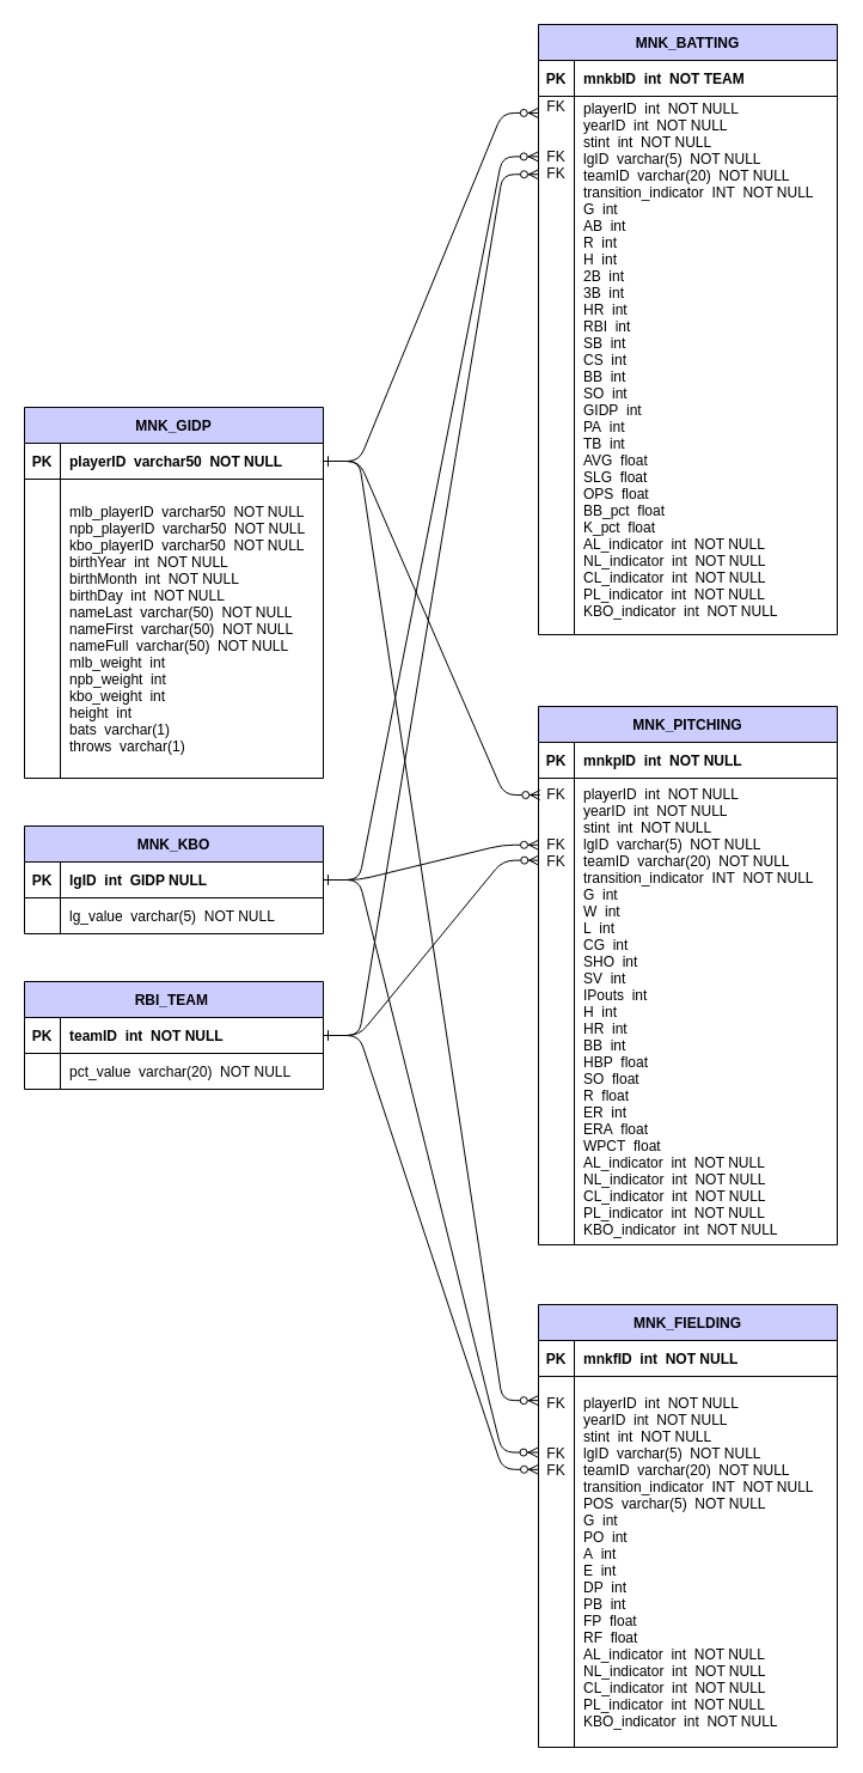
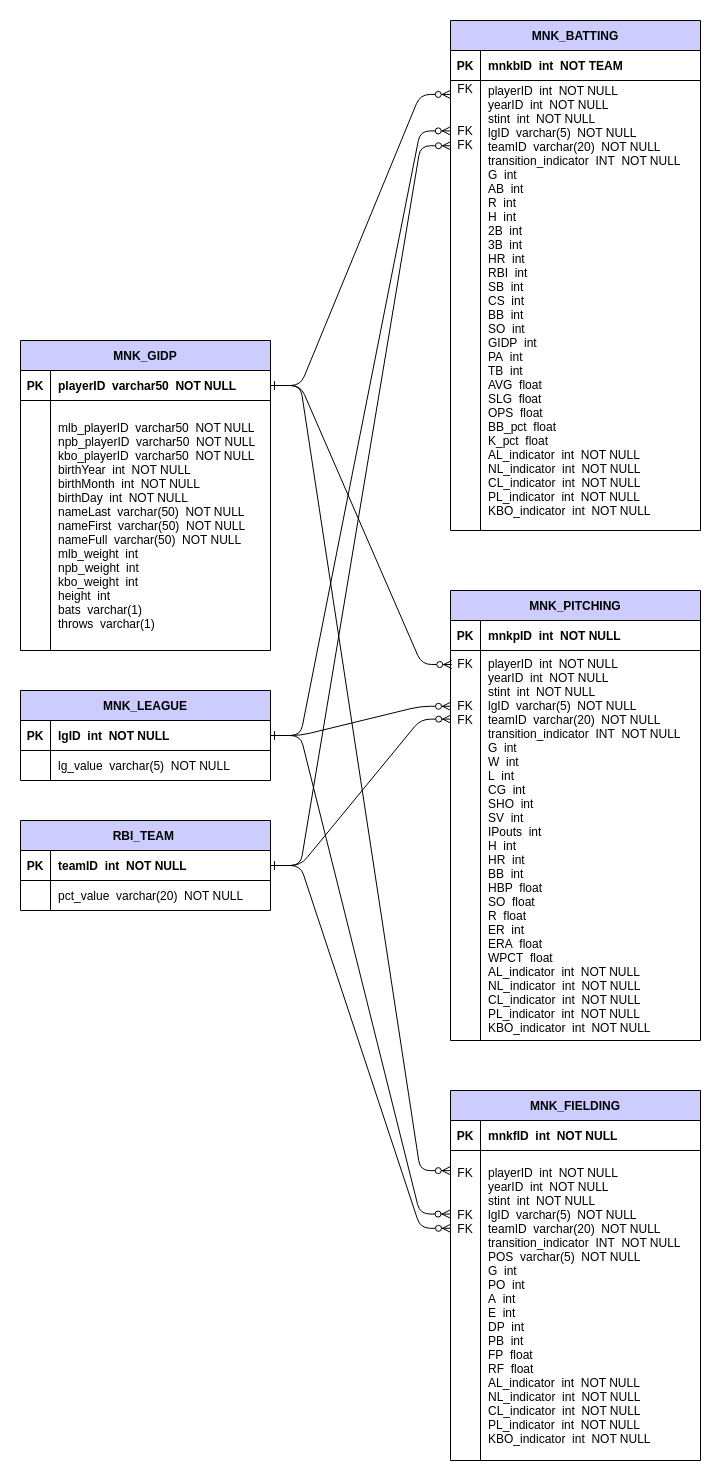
  <mxCell id="0" />
  <mxCell id="1" parent="0" />
  <mxCell id="2" value="" style="edgeStyle=entityRelationEdgeStyle;endArrow=ERzeroToMany;startArrow=ERone;endFill=1;startFill=0;exitX=1;exitY=0.5;exitDx=0;exitDy=0;entryX=-0.001;entryY=0.031;entryDx=0;entryDy=0;entryPerimeter=0;" parent="1" source="31" target="9" edge="1"><mxGeometry width="100" height="100" relative="1" as="geometry"><mxPoint x="310" y="815" as="sourcePoint" /><mxPoint x="390" y="100" as="targetPoint" /><Array as="points"><mxPoint x="310" y="740" /><mxPoint x="374" y="282.55" /><mxPoint x="380" y="90" /><mxPoint x="374" y="342.55" /></Array></mxGeometry></mxCell>
  <mxCell id="3" value="" style="shape=partialRectangle;collapsible=0;dropTarget=0;pointerEvents=0;fillColor=none;points=[[0,0.5],[1,0.5]];portConstraint=eastwest;top=0;left=0;right=0;bottom=0;" parent="1" vertex="1"><mxGeometry x="50" y="600" width="250" height="30" as="geometry" /></mxCell>
  <mxCell id="4" value="" style="shape=partialRectangle;overflow=hidden;connectable=0;fillColor=none;top=0;left=0;bottom=0;right=0;" parent="3" vertex="1"><mxGeometry width="30" height="30" as="geometry"><mxRectangle width="30" height="30" as="alternateBounds" /></mxGeometry></mxCell>
  <mxCell id="5" value="MNK_BATTING" style="shape=table;startSize=30;container=1;collapsible=1;childLayout=tableLayout;fixedRows=1;rowLines=5;fontStyle=1;align=center;resizeLast=1;fillColor=#CCCCFF;" parent="1" vertex="1"><mxGeometry x="450" y="20" width="250" height="510" as="geometry"><mxRectangle x="120" y="120" width="120" height="30" as="alternateBounds" /></mxGeometry></mxCell>
  <mxCell id="6" value="" style="shape=partialRectangle;collapsible=0;dropTarget=0;pointerEvents=0;fillColor=none;points=[[0,0.5],[1,0.5]];portConstraint=eastwest;top=0;left=0;right=0;bottom=1;" parent="5" vertex="1"><mxGeometry y="30" width="250" height="30" as="geometry" /></mxCell>
  <mxCell id="7" value="PK" style="shape=partialRectangle;overflow=hidden;connectable=0;fillColor=none;top=0;left=0;bottom=0;right=0;fontStyle=1;" parent="6" vertex="1"><mxGeometry width="30" height="30" as="geometry"><mxRectangle width="30" height="30" as="alternateBounds" /></mxGeometry></mxCell>
  <mxCell id="8" value="mnkbID  int  NOT TEAM" style="shape=partialRectangle;overflow=hidden;connectable=0;fillColor=none;top=0;left=0;bottom=0;right=0;align=left;spacingLeft=6;fontStyle=1;" parent="6" vertex="1"><mxGeometry x="30" width="220" height="30" as="geometry"><mxRectangle width="220" height="30" as="alternateBounds" /></mxGeometry></mxCell>
  <mxCell id="9" value="" style="shape=partialRectangle;collapsible=0;dropTarget=0;pointerEvents=0;fillColor=none;points=[[0,0.5],[1,0.5]];portConstraint=eastwest;top=0;left=0;right=0;bottom=0;" parent="5" vertex="1"><mxGeometry y="60" width="250" height="450" as="geometry" /></mxCell>
  <mxCell id="10" value="FK&#10;&#10;&#10;FK&#10;FK&#10;&#10;&#10;&#10;&#10;&#10;&#10;&#10;&#10;&#10;&#10;&#10;&#10;&#10;&#10;&#10;&#10;&#10;&#10;&#10;&#10;&#10;&#10;&#10;&#10;&#10;&#10;" style="shape=partialRectangle;overflow=hidden;connectable=0;fillColor=none;top=0;left=0;bottom=0;right=0;" parent="9" vertex="1"><mxGeometry width="30" height="450" as="geometry"><mxRectangle width="30" height="450" as="alternateBounds" /></mxGeometry></mxCell>
  <mxCell id="11" value="" style="shape=partialRectangle;overflow=hidden;connectable=0;fillColor=none;top=0;left=0;bottom=0;right=0;align=left;spacingLeft=6;" parent="9" vertex="1"><mxGeometry x="30" width="220" height="450" as="geometry"><mxRectangle width="220" height="450" as="alternateBounds" /></mxGeometry></mxCell>
  <mxCell id="12" value="" style="shape=partialRectangle;collapsible=0;dropTarget=0;pointerEvents=0;fillColor=none;points=[[0,0.5],[1,0.5]];portConstraint=eastwest;top=0;left=0;right=0;bottom=0;" parent="1" vertex="1"><mxGeometry x="440" y="400" width="250" height="30" as="geometry" /></mxCell>
  <mxCell id="13" value="MNK_PITCHING" style="shape=table;startSize=30;container=1;collapsible=1;childLayout=tableLayout;fixedRows=1;rowLines=5;fontStyle=1;align=center;resizeLast=1;fillColor=#CCCCFF;" parent="1" vertex="1"><mxGeometry x="450" y="590" width="250" height="450" as="geometry"><mxRectangle x="120" y="120" width="120" height="30" as="alternateBounds" /></mxGeometry></mxCell>
  <mxCell id="14" value="" style="shape=partialRectangle;collapsible=0;dropTarget=0;pointerEvents=0;fillColor=none;points=[[0,0.5],[1,0.5]];portConstraint=eastwest;top=0;left=0;right=0;bottom=1;" parent="13" vertex="1"><mxGeometry y="30" width="250" height="30" as="geometry" /></mxCell>
  <mxCell id="15" value="PK" style="shape=partialRectangle;overflow=hidden;connectable=0;fillColor=none;top=0;left=0;bottom=0;right=0;fontStyle=1;" parent="14" vertex="1"><mxGeometry width="30" height="30" as="geometry"><mxRectangle width="30" height="30" as="alternateBounds" /></mxGeometry></mxCell>
  <mxCell id="16" value="mnkpID  int  NOT NULL" style="shape=partialRectangle;overflow=hidden;connectable=0;fillColor=none;top=0;left=0;bottom=0;right=0;align=left;spacingLeft=6;fontStyle=1;" parent="14" vertex="1"><mxGeometry x="30" width="220" height="30" as="geometry"><mxRectangle width="220" height="30" as="alternateBounds" /></mxGeometry></mxCell>
  <mxCell id="17" value="" style="shape=partialRectangle;collapsible=0;dropTarget=0;pointerEvents=0;fillColor=none;points=[[0,0.5],[1,0.5]];portConstraint=eastwest;top=0;left=0;right=0;bottom=0;" parent="13" vertex="1"><mxGeometry y="60" width="250" height="390" as="geometry" /></mxCell>
  <mxCell id="18" value="FK&#10;&#10;&#10;FK&#10;FK&#10;&#10;&#10;&#10;&#10;&#10;&#10;&#10;&#10;&#10;&#10;&#10;&#10;&#10;&#10;&#10;&#10;&#10;&#10;&#10;&#10;&#10;" style="shape=partialRectangle;overflow=hidden;connectable=0;fillColor=none;top=0;left=0;bottom=0;right=0;" parent="17" vertex="1"><mxGeometry width="30" height="390" as="geometry"><mxRectangle width="30" height="390" as="alternateBounds" /></mxGeometry></mxCell>
  <mxCell id="19" value="" style="shape=partialRectangle;overflow=hidden;connectable=0;fillColor=none;top=0;left=0;bottom=0;right=0;align=left;spacingLeft=6;" parent="17" vertex="1"><mxGeometry x="30" width="220" height="390" as="geometry"><mxRectangle width="220" height="390" as="alternateBounds" /></mxGeometry></mxCell>
  <mxCell id="20" value="MNK_FIELDING" style="shape=table;startSize=30;container=1;collapsible=1;childLayout=tableLayout;fixedRows=1;rowLines=5;fontStyle=1;align=center;resizeLast=1;fillColor=#CCCCFF;" parent="1" vertex="1"><mxGeometry x="450" y="1090" width="250" height="370" as="geometry"><mxRectangle x="120" y="120" width="120" height="30" as="alternateBounds" /></mxGeometry></mxCell>
  <mxCell id="21" value="" style="shape=partialRectangle;collapsible=0;dropTarget=0;pointerEvents=0;fillColor=none;points=[[0,0.5],[1,0.5]];portConstraint=eastwest;top=0;left=0;right=0;bottom=1;" parent="20" vertex="1"><mxGeometry y="30" width="250" height="30" as="geometry" /></mxCell>
  <mxCell id="22" value="PK" style="shape=partialRectangle;overflow=hidden;connectable=0;fillColor=none;top=0;left=0;bottom=0;right=0;fontStyle=1;" parent="21" vertex="1"><mxGeometry width="30" height="30" as="geometry"><mxRectangle width="30" height="30" as="alternateBounds" /></mxGeometry></mxCell>
  <mxCell id="23" value="mnkfID  int  NOT NULL" style="shape=partialRectangle;overflow=hidden;connectable=0;fillColor=none;top=0;left=0;bottom=0;right=0;align=left;spacingLeft=6;fontStyle=1;" parent="21" vertex="1"><mxGeometry x="30" width="220" height="30" as="geometry"><mxRectangle width="220" height="30" as="alternateBounds" /></mxGeometry></mxCell>
  <mxCell id="24" value="" style="shape=partialRectangle;collapsible=0;dropTarget=0;pointerEvents=0;fillColor=none;points=[[0,0.5],[1,0.5]];portConstraint=eastwest;top=0;left=0;right=0;bottom=0;" parent="20" vertex="1"><mxGeometry y="60" width="250" height="310" as="geometry" /></mxCell>
  <mxCell id="25" value="FK&#10;&#10;&#10;FK&#10;FK&#10;&#10;&#10;&#10;&#10;&#10;&#10;&#10;&#10;&#10;&#10;&#10;&#10;&#10;&#10;" style="shape=partialRectangle;overflow=hidden;connectable=0;fillColor=none;top=0;left=0;bottom=0;right=0;" parent="24" vertex="1"><mxGeometry width="30" height="310" as="geometry"><mxRectangle width="30" height="310" as="alternateBounds" /></mxGeometry></mxCell>
  <mxCell id="26" value="playerID  int  NOT NULL&#10;yearID  int  NOT NULL&#10;stint  int  NOT NULL&#10;lgID  varchar(5)  NOT NULL&#10;teamID  varchar(20)  NOT NULL&#10;transition_indicator  INT  NOT NULL&#10;POS  varchar(5)  NOT NULL&#10;G  int&#10;PO  int&#10;A  int&#10;E  int&#10;DP  int&#10;PB  int&#10;FP  float&#10;RF  float&#10;AL_indicator  int  NOT NULL&#10;NL_indicator  int  NOT NULL&#10;CL_indicator  int  NOT NULL&#10;PL_indicator  int  NOT NULL&#10;KBO_indicator  int  NOT NULL" style="shape=partialRectangle;overflow=hidden;connectable=0;fillColor=none;top=0;left=0;bottom=0;right=0;align=left;spacingLeft=6;" parent="24" vertex="1"><mxGeometry x="30" width="220" height="310" as="geometry"><mxRectangle width="220" height="310" as="alternateBounds" /></mxGeometry></mxCell>
  <mxCell id="27" value="" style="edgeStyle=entityRelationEdgeStyle;endArrow=ERzeroToMany;startArrow=ERone;endFill=1;startFill=0;entryX=0.005;entryY=0.036;entryDx=0;entryDy=0;entryPerimeter=0;exitX=1;exitY=0.5;exitDx=0;exitDy=0;" parent="1" source="31" target="17" edge="1"><mxGeometry width="100" height="100" relative="1" as="geometry"><mxPoint x="310" y="815" as="sourcePoint" /><mxPoint x="380" y="180" as="targetPoint" /><Array as="points"><mxPoint x="310" y="740" /><mxPoint x="374" y="282.55" /><mxPoint x="380" y="170" /><mxPoint x="374" y="342.55" /></Array></mxGeometry></mxCell>
  <mxCell id="28" value="playerID  int  NOT NULL&#10;yearID  int  NOT NULL&#10;stint  int  NOT NULL&#10;lgID  varchar(5)  NOT NULL&#10;teamID  varchar(20)  NOT NULL&#10;transition_indicator  INT  NOT NULL&#10;G  int&#10;W  int&#10;L  int&#10;CG  int&#10;SHO  int&#10;SV  int&#10;IPouts  int&#10;H  int&#10;HR  int&#10;BB  int&#10;HBP  float&#10;SO  float&#10;R  float&#10;ER  int&#10;ERA  float&#10;WPCT  float&#10;AL_indicator  int  NOT NULL&#10;NL_indicator  int  NOT NULL&#10;CL_indicator  int  NOT NULL&#10;PL_indicator  int  NOT NULL&#10;KBO_indicator  int  NOT NULL" style="shape=partialRectangle;overflow=hidden;connectable=0;fillColor=none;top=0;left=0;bottom=0;right=0;align=left;spacingLeft=6;" parent="1" vertex="1"><mxGeometry x="480" y="650" width="220" height="390" as="geometry"><mxRectangle width="220" height="350" as="alternateBounds" /></mxGeometry></mxCell>
  <mxCell id="29" value="playerID  int  NOT NULL&#10;yearID  int  NOT NULL&#10;stint  int  NOT NULL&#10;lgID  varchar(5)  NOT NULL&#10;teamID  varchar(20)  NOT NULL&#10;transition_indicator  INT  NOT NULL&#10;G  int&#10;AB  int&#10;R  int&#10;H  int&#10;2B  int&#10;3B  int&#10;HR  int&#10;RBI  int&#10;SB  int&#10;CS  int&#10;BB  int&#10;SO  int&#10;GIDP  int&#10;PA  int&#10;TB  int&#10;AVG  float&#10;SLG  float&#10;OPS  float&#10;BB_pct  float&#10;K_pct  float&#10;AL_indicator  int  NOT NULL&#10;NL_indicator  int  NOT NULL&#10;CL_indicator  int  NOT NULL&#10;PL_indicator  int  NOT NULL&#10;KBO_indicator  int  NOT NULL" style="shape=partialRectangle;overflow=hidden;connectable=0;fillColor=none;top=0;left=0;bottom=0;right=0;align=left;spacingLeft=6;" parent="1" vertex="1"><mxGeometry x="480" y="80" width="220" height="440" as="geometry"><mxRectangle width="220" height="350" as="alternateBounds" /></mxGeometry></mxCell>
  <mxCell id="30" value="MNK_GIDP" style="shape=table;startSize=30;container=1;collapsible=1;childLayout=tableLayout;fixedRows=1;rowLines=5;fontStyle=1;align=center;resizeLast=1;fillColor=#CCCCFF;" parent="1" vertex="1"><mxGeometry x="20" y="340" width="250" height="310.0" as="geometry"><mxRectangle x="120" y="120" width="120" height="30" as="alternateBounds" /></mxGeometry></mxCell>
  <mxCell id="31" value="" style="shape=partialRectangle;collapsible=0;dropTarget=0;pointerEvents=0;fillColor=none;points=[[0,0.5],[1,0.5]];portConstraint=eastwest;top=0;left=0;right=0;bottom=1;" parent="30" vertex="1"><mxGeometry y="30" width="250" height="30" as="geometry" /></mxCell>
  <mxCell id="32" value="PK" style="shape=partialRectangle;overflow=hidden;connectable=0;fillColor=none;top=0;left=0;bottom=0;right=0;fontStyle=1;" parent="31" vertex="1"><mxGeometry width="30" height="30" as="geometry"><mxRectangle width="30" height="30" as="alternateBounds" /></mxGeometry></mxCell>
  <mxCell id="33" value="playerID  varchar50  NOT NULL" style="shape=partialRectangle;overflow=hidden;connectable=0;fillColor=none;top=0;left=0;bottom=0;right=0;align=left;spacingLeft=6;fontStyle=1;" parent="31" vertex="1"><mxGeometry x="30" width="220" height="30" as="geometry"><mxRectangle width="220" height="30" as="alternateBounds" /></mxGeometry></mxCell>
  <mxCell id="34" value="" style="shape=partialRectangle;collapsible=0;dropTarget=0;pointerEvents=0;fillColor=none;points=[[0,0.5],[1,0.5]];portConstraint=eastwest;top=0;left=0;right=0;bottom=0;" parent="30" vertex="1"><mxGeometry y="60" width="250" height="250" as="geometry" /></mxCell>
  <mxCell id="35" value="" style="shape=partialRectangle;overflow=hidden;connectable=0;fillColor=none;top=0;left=0;bottom=0;right=0;" parent="34" vertex="1"><mxGeometry width="30" height="250" as="geometry"><mxRectangle width="30" height="250" as="alternateBounds" /></mxGeometry></mxCell>
  <mxCell id="36" value="mlb_playerID  varchar50  NOT NULL&#10;npb_playerID  varchar50  NOT NULL&#10;kbo_playerID  varchar50  NOT NULL&#10;birthYear  int  NOT NULL&#10;birthMonth  int  NOT NULL&#10;birthDay  int  NOT NULL&#10;nameLast  varchar(50)  NOT NULL&#10;nameFirst  varchar(50)  NOT NULL&#10;nameFull  varchar(50)  NOT NULL&#10;mlb_weight  int&#10;npb_weight  int&#10;kbo_weight  int&#10;height  int&#10;bats  varchar(1)&#10;throws  varchar(1)" style="shape=partialRectangle;overflow=hidden;connectable=0;fillColor=none;top=0;left=0;bottom=0;right=0;align=left;spacingLeft=6;" parent="34" vertex="1"><mxGeometry x="30" width="220" height="250" as="geometry"><mxRectangle width="220" height="250" as="alternateBounds" /></mxGeometry></mxCell>
  <mxCell id="37" value="" style="edgeStyle=entityRelationEdgeStyle;endArrow=ERzeroToMany;startArrow=ERone;endFill=1;startFill=0;exitX=1;exitY=0.5;exitDx=0;exitDy=0;entryX=-0.001;entryY=0.065;entryDx=0;entryDy=0;entryPerimeter=0;" parent="1" source="31" target="24" edge="1"><mxGeometry width="100" height="100" relative="1" as="geometry"><mxPoint x="280" y="545" as="sourcePoint" /><mxPoint x="440" y="974" as="targetPoint" /><Array as="points"><mxPoint x="320" y="760" /><mxPoint x="384" y="302.55" /><mxPoint x="390" y="190" /><mxPoint x="384" y="362.55" /></Array></mxGeometry></mxCell>
- <mxCell id="38" value="MNK_KBO" style="shape=table;startSize=30;container=1;collapsible=1;childLayout=tableLayout;fixedRows=1;rowLines=5;fontStyle=1;align=center;resizeLast=1;fillColor=#CCCCFF;" parent="1" vertex="1"><mxGeometry x="20" y="690" width="250" height="90" as="geometry"><mxRectangle x="120" y="120" width="120" height="30" as="alternateBounds" /></mxGeometry></mxCell>
+ <mxCell id="38" value="MNK_LEAGUE" style="shape=table;startSize=30;container=1;collapsible=1;childLayout=tableLayout;fixedRows=1;rowLines=5;fontStyle=1;align=center;resizeLast=1;fillColor=#CCCCFF;" parent="1" vertex="1"><mxGeometry x="20" y="690" width="250" height="90" as="geometry"><mxRectangle x="120" y="120" width="120" height="30" as="alternateBounds" /></mxGeometry></mxCell>
  <mxCell id="39" value="" style="shape=partialRectangle;collapsible=0;dropTarget=0;pointerEvents=0;fillColor=none;points=[[0,0.5],[1,0.5]];portConstraint=eastwest;top=0;left=0;right=0;bottom=1;" parent="38" vertex="1"><mxGeometry y="30" width="250" height="30" as="geometry" /></mxCell>
  <mxCell id="40" value="PK" style="shape=partialRectangle;overflow=hidden;connectable=0;fillColor=none;top=0;left=0;bottom=0;right=0;fontStyle=1;" parent="39" vertex="1"><mxGeometry width="30" height="30" as="geometry"><mxRectangle width="30" height="30" as="alternateBounds" /></mxGeometry></mxCell>
- <mxCell id="41" value="lgID  int  GIDP NULL" style="shape=partialRectangle;overflow=hidden;connectable=0;fillColor=none;top=0;left=0;bottom=0;right=0;align=left;spacingLeft=6;fontStyle=1;" parent="39" vertex="1"><mxGeometry x="30" width="220" height="30" as="geometry"><mxRectangle width="220" height="30" as="alternateBounds" /></mxGeometry></mxCell>
+ <mxCell id="41" value="lgID  int  NOT NULL" style="shape=partialRectangle;overflow=hidden;connectable=0;fillColor=none;top=0;left=0;bottom=0;right=0;align=left;spacingLeft=6;fontStyle=1;" parent="39" vertex="1"><mxGeometry x="30" width="220" height="30" as="geometry"><mxRectangle width="220" height="30" as="alternateBounds" /></mxGeometry></mxCell>
  <mxCell id="42" value="" style="shape=partialRectangle;collapsible=0;dropTarget=0;pointerEvents=0;fillColor=none;points=[[0,0.5],[1,0.5]];portConstraint=eastwest;top=0;left=0;right=0;bottom=0;" parent="38" vertex="1"><mxGeometry y="60" width="250" height="30" as="geometry" /></mxCell>
  <mxCell id="43" value="" style="shape=partialRectangle;overflow=hidden;connectable=0;fillColor=none;top=0;left=0;bottom=0;right=0;" parent="42" vertex="1"><mxGeometry width="30" height="30" as="geometry"><mxRectangle width="30" height="30" as="alternateBounds" /></mxGeometry></mxCell>
  <mxCell id="44" value="lg_value  varchar(5)  NOT NULL" style="shape=partialRectangle;overflow=hidden;connectable=0;fillColor=none;top=0;left=0;bottom=0;right=0;align=left;spacingLeft=6;" parent="42" vertex="1"><mxGeometry x="30" width="220" height="30" as="geometry"><mxRectangle width="220" height="30" as="alternateBounds" /></mxGeometry></mxCell>
  <mxCell id="45" value="RBI_TEAM " style="shape=table;startSize=30;container=1;collapsible=1;childLayout=tableLayout;fixedRows=1;rowLines=5;fontStyle=1;align=center;resizeLast=1;fillColor=#CCCCFF;" parent="1" vertex="1"><mxGeometry x="20" y="820" width="250" height="90" as="geometry"><mxRectangle x="120" y="120" width="120" height="30" as="alternateBounds" /></mxGeometry></mxCell>
  <mxCell id="46" value="" style="shape=partialRectangle;collapsible=0;dropTarget=0;pointerEvents=0;fillColor=none;points=[[0,0.5],[1,0.5]];portConstraint=eastwest;top=0;left=0;right=0;bottom=1;" parent="45" vertex="1"><mxGeometry y="30" width="250" height="30" as="geometry" /></mxCell>
  <mxCell id="47" value="PK" style="shape=partialRectangle;overflow=hidden;connectable=0;fillColor=none;top=0;left=0;bottom=0;right=0;fontStyle=1;" parent="46" vertex="1"><mxGeometry width="30" height="30" as="geometry"><mxRectangle width="30" height="30" as="alternateBounds" /></mxGeometry></mxCell>
  <mxCell id="48" value="teamID  int  NOT NULL" style="shape=partialRectangle;overflow=hidden;connectable=0;fillColor=none;top=0;left=0;bottom=0;right=0;align=left;spacingLeft=6;fontStyle=1;" parent="46" vertex="1"><mxGeometry x="30" width="220" height="30" as="geometry"><mxRectangle width="220" height="30" as="alternateBounds" /></mxGeometry></mxCell>
  <mxCell id="49" value="" style="shape=partialRectangle;collapsible=0;dropTarget=0;pointerEvents=0;fillColor=none;points=[[0,0.5],[1,0.5]];portConstraint=eastwest;top=0;left=0;right=0;bottom=0;" parent="45" vertex="1"><mxGeometry y="60" width="250" height="30" as="geometry" /></mxCell>
  <mxCell id="50" value="" style="shape=partialRectangle;overflow=hidden;connectable=0;fillColor=none;top=0;left=0;bottom=0;right=0;" parent="49" vertex="1"><mxGeometry width="30" height="30" as="geometry"><mxRectangle width="30" height="30" as="alternateBounds" /></mxGeometry></mxCell>
  <mxCell id="51" value="pct_value  varchar(20)  NOT NULL" style="shape=partialRectangle;overflow=hidden;connectable=0;fillColor=none;top=0;left=0;bottom=0;right=0;align=left;spacingLeft=6;" parent="49" vertex="1"><mxGeometry x="30" width="220" height="30" as="geometry"><mxRectangle width="220" height="30" as="alternateBounds" /></mxGeometry></mxCell>
  <mxCell id="52" value="" style="edgeStyle=entityRelationEdgeStyle;endArrow=ERzeroToMany;startArrow=ERone;endFill=1;startFill=0;exitX=1;exitY=0.5;exitDx=0;exitDy=0;entryX=-0.001;entryY=0.112;entryDx=0;entryDy=0;entryPerimeter=0;" parent="1" source="39" target="9" edge="1"><mxGeometry width="100" height="100" relative="1" as="geometry"><mxPoint x="300" y="630" as="sourcePoint" /><mxPoint x="470" y="339" as="targetPoint" /><Array as="points"><mxPoint x="340" y="985" /><mxPoint x="404" y="527.55" /><mxPoint x="410" y="335" /><mxPoint x="404" y="587.55" /></Array></mxGeometry></mxCell>
  <mxCell id="53" value="" style="edgeStyle=entityRelationEdgeStyle;endArrow=ERzeroToMany;startArrow=ERone;endFill=1;startFill=0;exitX=1;exitY=0.5;exitDx=0;exitDy=0;entryX=0;entryY=0.145;entryDx=0;entryDy=0;entryPerimeter=0;" parent="1" source="46" target="9" edge="1"><mxGeometry width="100" height="100" relative="1" as="geometry"><mxPoint x="285" y="832" as="sourcePoint" /><mxPoint x="450" y="230" as="targetPoint" /><Array as="points"><mxPoint x="355" y="1082" /><mxPoint x="419" y="624.55" /><mxPoint x="425" y="432" /><mxPoint x="419" y="684.55" /></Array></mxGeometry></mxCell>
  <mxCell id="54" value="" style="edgeStyle=entityRelationEdgeStyle;endArrow=ERzeroToMany;startArrow=ERone;endFill=1;startFill=0;exitX=1;exitY=0.5;exitDx=0;exitDy=0;entryX=0;entryY=0.143;entryDx=0;entryDy=0;entryPerimeter=0;" parent="1" source="39" target="17" edge="1"><mxGeometry width="100" height="100" relative="1" as="geometry"><mxPoint x="280" y="745" as="sourcePoint" /><mxPoint x="445" y="143" as="targetPoint" /><Array as="points"><mxPoint x="350" y="995" /><mxPoint x="414" y="537.55" /><mxPoint x="420" y="345" /><mxPoint x="414" y="597.55" /></Array></mxGeometry></mxCell>
  <mxCell id="55" value="" style="edgeStyle=entityRelationEdgeStyle;endArrow=ERzeroToMany;startArrow=ERone;endFill=1;startFill=0;entryX=0.001;entryY=0.176;entryDx=0;entryDy=0;entryPerimeter=0;exitX=1;exitY=0.5;exitDx=0;exitDy=0;" parent="1" source="46" target="17" edge="1"><mxGeometry width="100" height="100" relative="1" as="geometry"><mxPoint x="310" y="870" as="sourcePoint" /><mxPoint x="459" y="725" as="targetPoint" /><Array as="points"><mxPoint x="360" y="1005" /><mxPoint x="424" y="547.55" /><mxPoint x="430" y="355" /><mxPoint x="424" y="607.55" /></Array></mxGeometry></mxCell>
  <mxCell id="56" value="" style="edgeStyle=entityRelationEdgeStyle;endArrow=ERzeroToMany;startArrow=ERone;endFill=1;startFill=0;exitX=1;exitY=0.5;exitDx=0;exitDy=0;entryX=-0.002;entryY=0.205;entryDx=0;entryDy=0;entryPerimeter=0;" parent="1" source="39" target="24" edge="1"><mxGeometry width="100" height="100" relative="1" as="geometry"><mxPoint x="280" y="740" as="sourcePoint" /><mxPoint x="400" y="920" as="targetPoint" /><Array as="points"><mxPoint x="360" y="995" /><mxPoint x="424" y="537.55" /><mxPoint x="430" y="345" /><mxPoint x="424" y="597.55" /></Array></mxGeometry></mxCell>
  <mxCell id="57" value="" style="edgeStyle=entityRelationEdgeStyle;endArrow=ERzeroToMany;startArrow=ERone;endFill=1;startFill=0;exitX=1;exitY=0.5;exitDx=0;exitDy=0;entryX=0;entryY=0.251;entryDx=0;entryDy=0;entryPerimeter=0;" parent="1" source="46" target="24" edge="1"><mxGeometry width="100" height="100" relative="1" as="geometry"><mxPoint x="280" y="880" as="sourcePoint" /><mxPoint x="459" y="1359" as="targetPoint" /><Array as="points"><mxPoint x="370" y="1140" /><mxPoint x="434" y="682.55" /><mxPoint x="440" y="490" /><mxPoint x="434" y="742.55" /></Array></mxGeometry></mxCell>
